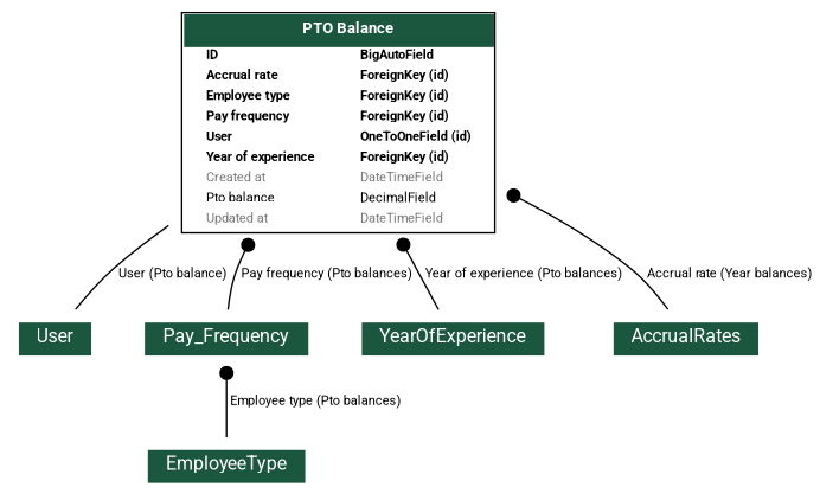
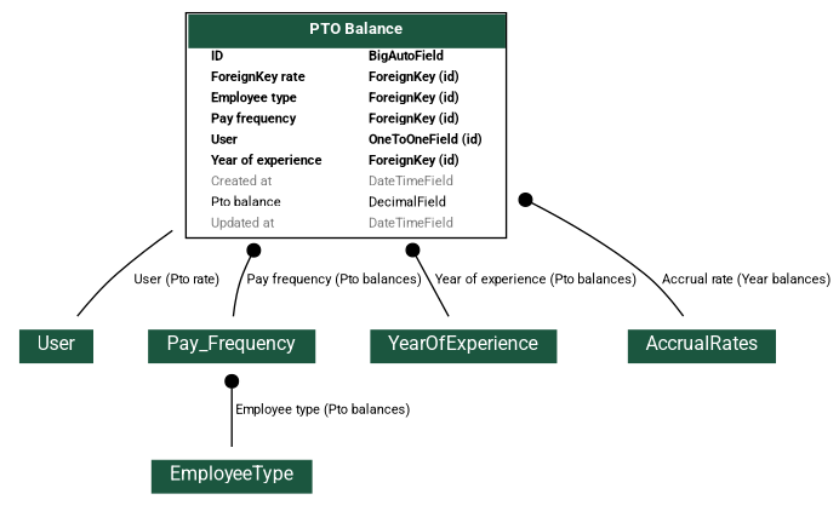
  digraph {
    fontname=Roboto
    fontsize=8
    rankdir=TB
    splines=true
    node [fontname=Roboto fontsize=8 shape=plaintext]
    edge [arrowhead=none arrowtail=dot dir=both fontname=Roboto fontsize=8]
-   n1 [height=2.059 label=<     <TABLE BGCOLOR="white" BORDER="1" CELLBORDER="0" CELLSPACING="0">     <TR><TD COLSPAN="2" CELLPADDING="5" ALIGN="CENTER" BGCOLOR="#1b563f">     <FONT FACE="Roboto" COLOR="white" POINT-SIZE="10"><B>     PTO Balance     </B></FONT></TD></TR>           <TR><TD ALIGN="LEFT" BORDER="0">     <FONT FACE="Roboto"><B>ID</B></FONT>     </TD><TD ALIGN="LEFT">     <FONT FACE="Roboto"><B>BigAutoField</B></FONT>     </TD></TR>              <TR><TD ALIGN="LEFT" BORDER="0">     <FONT FACE="Roboto"><B>Accrual rate</B></FONT>     </TD><TD ALIGN="LEFT">     <FONT FACE="Roboto"><B>ForeignKey (id)</B></FONT>     </TD></TR>              <TR><TD ALIGN="LEFT" BORDER="0">     <FONT FACE="Roboto"><B>Employee type</B></FONT>     </TD><TD ALIGN="LEFT">     <FONT FACE="Roboto"><B>ForeignKey (id)</B></FONT>     </TD></TR>              <TR><TD ALIGN="LEFT" BORDER="0">     <FONT FACE="Roboto"><B>Pay frequency</B></FONT>     </TD><TD ALIGN="LEFT">     <FONT FACE="Roboto"><B>ForeignKey (id)</B></FONT>     </TD></TR>              <TR><TD ALIGN="LEFT" BORDER="0">     <FONT FACE="Roboto"><B>User</B></FONT>     </TD><TD ALIGN="LEFT">     <FONT FACE="Roboto"><B>OneToOneField (id)</B></FONT>     </TD></TR>              <TR><TD ALIGN="LEFT" BORDER="0">     <FONT FACE="Roboto"><B>Year of experience</B></FONT>     </TD><TD ALIGN="LEFT">     <FONT FACE="Roboto"><B>ForeignKey (id)</B></FONT>     </TD></TR>              <TR><TD ALIGN="LEFT" BORDER="0">     <FONT COLOR="#7B7B7B" FACE="Roboto">Created at</FONT>     </TD><TD ALIGN="LEFT">     <FONT COLOR="#7B7B7B" FACE="Roboto">DateTimeField</FONT>     </TD></TR>              <TR><TD ALIGN="LEFT" BORDER="0">     <FONT FACE="Roboto">Pto balance</FONT>     </TD><TD ALIGN="LEFT">     <FONT FACE="Roboto">DecimalField</FONT>     </TD></TR>              <TR><TD ALIGN="LEFT" BORDER="0">     <FONT COLOR="#7B7B7B" FACE="Roboto">Updated at</FONT>     </TD><TD ALIGN="LEFT">     <FONT COLOR="#7B7B7B" FACE="Roboto">DateTimeField</FONT>     </TD></TR>           </TABLE>     > width=2.9236]
+   n1 [height=2.059 label=<     <TABLE BGCOLOR="white" BORDER="1" CELLBORDER="0" CELLSPACING="0">     <TR><TD COLSPAN="2" CELLPADDING="5" ALIGN="CENTER" BGCOLOR="#1b563f">     <FONT FACE="Roboto" COLOR="white" POINT-SIZE="10"><B>     PTO Balance     </B></FONT></TD></TR>           <TR><TD ALIGN="LEFT" BORDER="0">     <FONT FACE="Roboto"><B>ID</B></FONT>     </TD><TD ALIGN="LEFT">     <FONT FACE="Roboto"><B>BigAutoField</B></FONT>     </TD></TR>              <TR><TD ALIGN="LEFT" BORDER="0">     <FONT FACE="Roboto"><B>ForeignKey rate</B></FONT>     </TD><TD ALIGN="LEFT">     <FONT FACE="Roboto"><B>ForeignKey (id)</B></FONT>     </TD></TR>              <TR><TD ALIGN="LEFT" BORDER="0">     <FONT FACE="Roboto"><B>Employee type</B></FONT>     </TD><TD ALIGN="LEFT">     <FONT FACE="Roboto"><B>ForeignKey (id)</B></FONT>     </TD></TR>              <TR><TD ALIGN="LEFT" BORDER="0">     <FONT FACE="Roboto"><B>Pay frequency</B></FONT>     </TD><TD ALIGN="LEFT">     <FONT FACE="Roboto"><B>ForeignKey (id)</B></FONT>     </TD></TR>              <TR><TD ALIGN="LEFT" BORDER="0">     <FONT FACE="Roboto"><B>User</B></FONT>     </TD><TD ALIGN="LEFT">     <FONT FACE="Roboto"><B>OneToOneField (id)</B></FONT>     </TD></TR>              <TR><TD ALIGN="LEFT" BORDER="0">     <FONT FACE="Roboto"><B>Year of experience</B></FONT>     </TD><TD ALIGN="LEFT">     <FONT FACE="Roboto"><B>ForeignKey (id)</B></FONT>     </TD></TR>              <TR><TD ALIGN="LEFT" BORDER="0">     <FONT COLOR="#7B7B7B" FACE="Roboto">Created at</FONT>     </TD><TD ALIGN="LEFT">     <FONT COLOR="#7B7B7B" FACE="Roboto">DateTimeField</FONT>     </TD></TR>              <TR><TD ALIGN="LEFT" BORDER="0">     <FONT FACE="Roboto">Pto balance</FONT>     </TD><TD ALIGN="LEFT">     <FONT FACE="Roboto">DecimalField</FONT>     </TD></TR>              <TR><TD ALIGN="LEFT" BORDER="0">     <FONT COLOR="#7B7B7B" FACE="Roboto">Updated at</FONT>     </TD><TD ALIGN="LEFT">     <FONT COLOR="#7B7B7B" FACE="Roboto">DateTimeField</FONT>     </TD></TR>           </TABLE>     > width=2.9236]
    n2 [height=0.5 label=<   <TABLE BGCOLOR="white" BORDER="0" CELLBORDER="0" CELLSPACING="0">   <TR><TD COLSPAN="2" CELLPADDING="4" ALIGN="CENTER" BGCOLOR="#1b563f">   <FONT FACE="Roboto" POINT-SIZE="12" COLOR="white">User</FONT>   </TD></TR>   </TABLE>   > width=0.8125]
    n3 [height=0.5 label=<   <TABLE BGCOLOR="white" BORDER="0" CELLBORDER="0" CELLSPACING="0">   <TR><TD COLSPAN="2" CELLPADDING="4" ALIGN="CENTER" BGCOLOR="#1b563f">   <FONT FACE="Roboto" POINT-SIZE="12" COLOR="white">Pay_Frequency</FONT>   </TD></TR>   </TABLE>   > width=1.6354]
    n4 [height=0.5 label=<   <TABLE BGCOLOR="white" BORDER="0" CELLBORDER="0" CELLSPACING="0">   <TR><TD COLSPAN="2" CELLPADDING="4" ALIGN="CENTER" BGCOLOR="#1b563f">   <FONT FACE="Roboto" POINT-SIZE="12" COLOR="white">YearOfExperience</FONT>   </TD></TR>   </TABLE>   > width=1.8021]
    n5 [height=0.5 label=<   <TABLE BGCOLOR="white" BORDER="0" CELLBORDER="0" CELLSPACING="0">   <TR><TD COLSPAN="2" CELLPADDING="4" ALIGN="CENTER" BGCOLOR="#1b563f">   <FONT FACE="Roboto" POINT-SIZE="12" COLOR="white">AccrualRates</FONT>   </TD></TR>   </TABLE>   > width=1.4583]
    n6 [height=0.5 label=<   <TABLE BGCOLOR="white" BORDER="0" CELLBORDER="0" CELLSPACING="0">   <TR><TD COLSPAN="2" CELLPADDING="4" ALIGN="CENTER" BGCOLOR="#1b563f">   <FONT FACE="Roboto" POINT-SIZE="12" COLOR="white">EmployeeType</FONT>   </TD></TR>   </TABLE>   > width=1.5729]
-   n1 -> n2 [arrowtail=none label=" User (Pto balance)"]
+   n1 -> n2 [arrowtail=none label=" User (Pto rate)"]
    n1 -> n3 [label=" Pay frequency (Pto balances)"]
    n1 -> n4 [label=" Year of experience (Pto balances)"]
    n1 -> n5 [label=" Accrual rate (Year balances)"]
    n3 -> n6 [label=" Employee type (Pto balances)"]
  }
